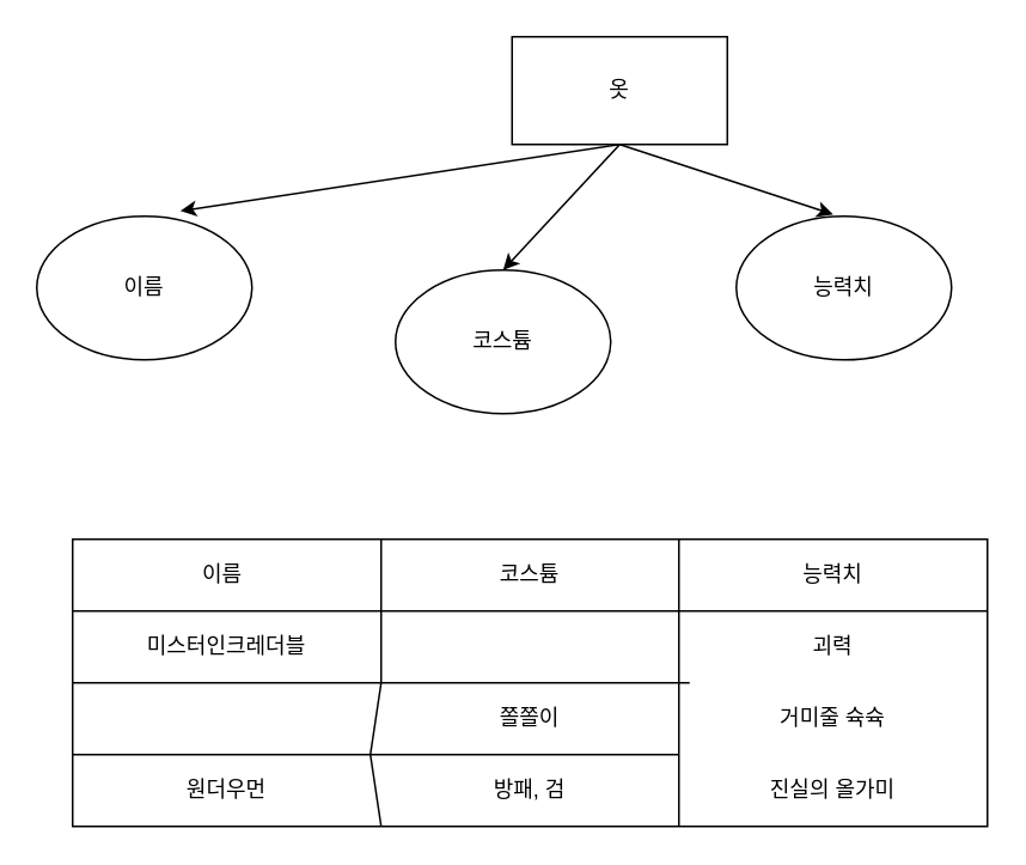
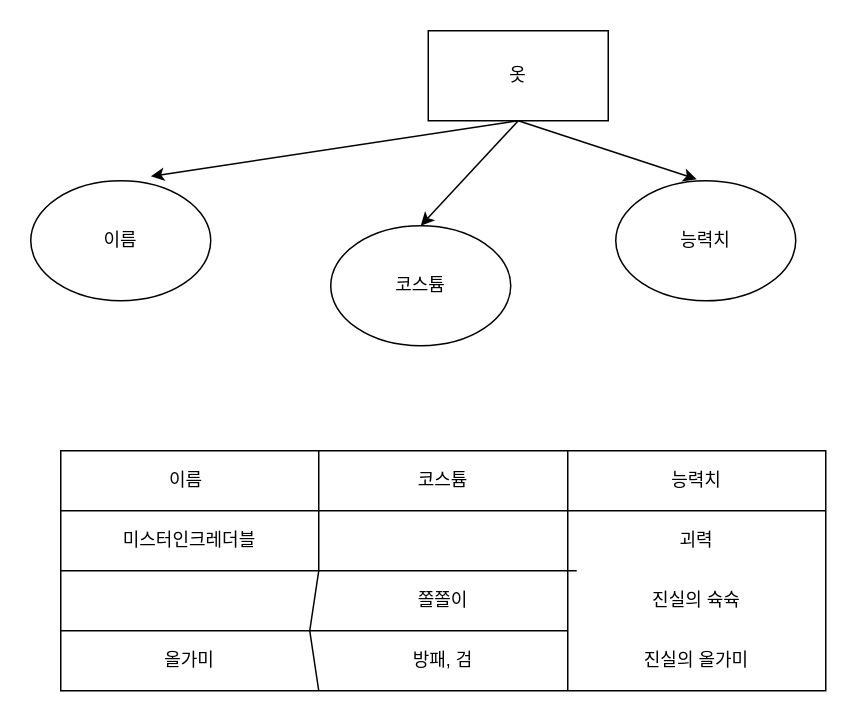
  <mxCell id="0" />
  <mxCell id="1" parent="0" />
  <mxCell id="2" value="옷" style="rounded=0;whiteSpace=wrap;html=1;" vertex="1" parent="1"><mxGeometry x="285" y="20" width="120" height="60" as="geometry" /></mxCell>
  <mxCell id="3" value="이름" style="ellipse;whiteSpace=wrap;html=1;" vertex="1" parent="1"><mxGeometry x="20" y="120" width="120" height="80" as="geometry" /></mxCell>
  <mxCell id="4" value="코스튬" style="ellipse;whiteSpace=wrap;html=1;" vertex="1" parent="1"><mxGeometry x="220" y="150" width="120" height="80" as="geometry" /></mxCell>
  <mxCell id="5" value="능력치" style="ellipse;whiteSpace=wrap;html=1;" vertex="1" parent="1"><mxGeometry x="410" y="120" width="120" height="80" as="geometry" /></mxCell>
  <mxCell id="6" value="" style="endArrow=classic;html=1;rounded=0;entryX=0.667;entryY=-0.037;entryDx=0;entryDy=0;entryPerimeter=0;exitX=0.5;exitY=1;exitDx=0;exitDy=0;" edge="1" parent="1" source="2" target="3"><mxGeometry width="50" height="50" relative="1" as="geometry"><mxPoint x="130" y="90" as="sourcePoint" /><mxPoint x="180" y="40" as="targetPoint" /></mxGeometry></mxCell>
  <mxCell id="7" value="" style="endArrow=classic;html=1;rounded=0;entryX=0.5;entryY=0;entryDx=0;entryDy=0;exitX=0.5;exitY=1;exitDx=0;exitDy=0;" edge="1" parent="1" source="2" target="4"><mxGeometry width="50" height="50" relative="1" as="geometry"><mxPoint x="290" y="90" as="sourcePoint" /><mxPoint x="110.04" y="127.04" as="targetPoint" /></mxGeometry></mxCell>
  <mxCell id="8" value="" style="endArrow=classic;html=1;rounded=0;entryX=0.45;entryY=-0.012;entryDx=0;entryDy=0;exitX=0.5;exitY=1;exitDx=0;exitDy=0;entryPerimeter=0;" edge="1" parent="1" source="2" target="5"><mxGeometry width="50" height="50" relative="1" as="geometry"><mxPoint x="290" y="90" as="sourcePoint" /><mxPoint x="290" y="160" as="targetPoint" /></mxGeometry></mxCell>
  <mxCell id="9" value="" style="shape=table;html=1;whiteSpace=wrap;startSize=0;container=1;collapsible=0;childLayout=tableLayout;" vertex="1" parent="1"><mxGeometry x="40" y="300" width="510" height="160" as="geometry" /></mxCell>
  <mxCell id="10" value="" style="shape=partialRectangle;html=1;whiteSpace=wrap;collapsible=0;dropTarget=0;pointerEvents=0;fillColor=none;top=0;left=0;bottom=0;right=0;points=[[0,0.5],[1,0.5]];portConstraint=eastwest;" vertex="1" parent="9"><mxGeometry width="510" height="40" as="geometry" /></mxCell>
  <mxCell id="11" value="이름&lt;span style=&quot;white-space: pre&quot;&gt;&#09;&lt;/span&gt;" style="shape=partialRectangle;html=1;whiteSpace=wrap;connectable=0;fillColor=none;top=0;left=0;bottom=0;right=0;overflow=hidden;pointerEvents=1;" vertex="1" parent="10"><mxGeometry width="172" height="40" as="geometry"><mxRectangle width="172" height="40" as="alternateBounds" /></mxGeometry></mxCell>
  <mxCell id="12" value="코스튬" style="shape=partialRectangle;html=1;whiteSpace=wrap;connectable=0;fillColor=none;top=0;left=0;bottom=0;right=0;overflow=hidden;pointerEvents=1;" vertex="1" parent="10"><mxGeometry x="172" width="166" height="40" as="geometry"><mxRectangle width="166" height="40" as="alternateBounds" /></mxGeometry></mxCell>
  <mxCell id="13" value="능력치" style="shape=partialRectangle;html=1;whiteSpace=wrap;connectable=0;fillColor=none;top=0;left=0;bottom=0;right=0;overflow=hidden;pointerEvents=1;" vertex="1" parent="10"><mxGeometry x="338" width="172" height="40" as="geometry"><mxRectangle width="172" height="40" as="alternateBounds" /></mxGeometry></mxCell>
  <mxCell id="14" value="" style="shape=partialRectangle;html=1;whiteSpace=wrap;collapsible=0;dropTarget=0;pointerEvents=0;fillColor=none;top=0;left=0;bottom=0;right=0;points=[[0,0.5],[1,0.5]];portConstraint=eastwest;" vertex="1" parent="9"><mxGeometry y="40" width="510" height="40" as="geometry" /></mxCell>
  <mxCell id="15" value="미스터인크레더블" style="shape=partialRectangle;html=1;whiteSpace=wrap;connectable=0;fillColor=none;top=0;left=0;bottom=0;right=0;overflow=hidden;pointerEvents=1;" vertex="1" parent="14"><mxGeometry width="172" height="40" as="geometry"><mxRectangle width="172" height="40" as="alternateBounds" /></mxGeometry></mxCell>
  <mxCell id="16" value="괴력" style="shape=partialRectangle;html=1;whiteSpace=wrap;connectable=0;fillColor=none;top=0;left=0;bottom=0;right=0;overflow=hidden;pointerEvents=1;" vertex="1" parent="14"><mxGeometry x="338" width="172" height="40" as="geometry"><mxRectangle width="172" height="40" as="alternateBounds" /></mxGeometry></mxCell>
  <mxCell id="17" value="" style="shape=partialRectangle;html=1;whiteSpace=wrap;collapsible=0;dropTarget=0;pointerEvents=0;fillColor=none;top=0;left=0;bottom=0;right=0;points=[[0,0.5],[1,0.5]];portConstraint=eastwest;" vertex="1" parent="9"><mxGeometry y="80" width="510" height="40" as="geometry" /></mxCell>
  <mxCell id="18" value="쫄쫄이" style="shape=partialRectangle;html=1;whiteSpace=wrap;connectable=0;fillColor=none;top=0;left=0;bottom=0;right=0;overflow=hidden;pointerEvents=1;" vertex="1" parent="17"><mxGeometry x="172" width="166" height="40" as="geometry"><mxRectangle width="166" height="40" as="alternateBounds" /></mxGeometry></mxCell>
- <mxCell id="19" value="거미줄 슉슉" style="shape=partialRectangle;html=1;whiteSpace=wrap;connectable=0;fillColor=none;top=0;left=0;bottom=0;right=0;overflow=hidden;pointerEvents=1;" vertex="1" parent="17"><mxGeometry x="338" width="172" height="40" as="geometry"><mxRectangle width="172" height="40" as="alternateBounds" /></mxGeometry></mxCell>
+ <mxCell id="19" value="진실의 슉슉" style="shape=partialRectangle;html=1;whiteSpace=wrap;connectable=0;fillColor=none;top=0;left=0;bottom=0;right=0;overflow=hidden;pointerEvents=1;" vertex="1" parent="17"><mxGeometry x="338" width="172" height="40" as="geometry"><mxRectangle width="172" height="40" as="alternateBounds" /></mxGeometry></mxCell>
  <mxCell id="20" value="" style="shape=partialRectangle;html=1;whiteSpace=wrap;collapsible=0;dropTarget=0;pointerEvents=0;fillColor=none;top=0;left=0;bottom=0;right=0;points=[[0,0.5],[1,0.5]];portConstraint=eastwest;" vertex="1" parent="9"><mxGeometry y="120" width="510" height="40" as="geometry" /></mxCell>
- <mxCell id="21" value="원더우먼" style="shape=partialRectangle;html=1;whiteSpace=wrap;connectable=0;fillColor=none;top=0;left=0;bottom=0;right=0;overflow=hidden;pointerEvents=1;" vertex="1" parent="20"><mxGeometry width="172" height="40" as="geometry"><mxRectangle width="172" height="40" as="alternateBounds" /></mxGeometry></mxCell>
+ <mxCell id="21" value="올가미" style="shape=partialRectangle;html=1;whiteSpace=wrap;connectable=0;fillColor=none;top=0;left=0;bottom=0;right=0;overflow=hidden;pointerEvents=1;" vertex="1" parent="20"><mxGeometry width="172" height="40" as="geometry"><mxRectangle width="172" height="40" as="alternateBounds" /></mxGeometry></mxCell>
  <mxCell id="22" value="방패, 검" style="shape=partialRectangle;html=1;whiteSpace=wrap;connectable=0;fillColor=none;top=0;left=0;bottom=0;right=0;overflow=hidden;pointerEvents=1;" vertex="1" parent="20"><mxGeometry x="172" width="166" height="40" as="geometry"><mxRectangle width="166" height="40" as="alternateBounds" /></mxGeometry></mxCell>
  <mxCell id="23" value="진실의 올가미" style="shape=partialRectangle;html=1;whiteSpace=wrap;connectable=0;fillColor=none;top=0;left=0;bottom=0;right=0;overflow=hidden;pointerEvents=1;" vertex="1" parent="20"><mxGeometry x="338" width="172" height="40" as="geometry"><mxRectangle width="172" height="40" as="alternateBounds" /></mxGeometry></mxCell>
